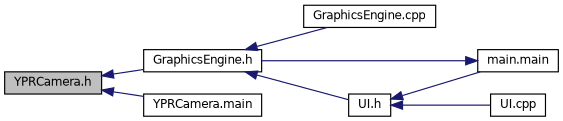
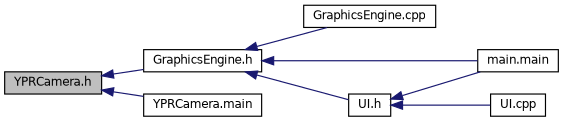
  digraph {
    rankdir=LR
    node [color=black fillcolor=white fontname=Helvetica fontsize=10 shape=record style=filled]
    edge [color=midnightblue dir=back fontname=Helvetica fontsize=10 labelfontname=Helvetica labelfontsize=10 style=solid]
    n1 [fillcolor=grey75 fontcolor=black height=0.2 label="YPRCamera.h" width=0.4]
    n2 [height=0.2 label="GraphicsEngine.h" width=0.4]
    n3 [height=0.2 label="YPRCamera.main" width=0.4]
    n4 [height=0.2 label="GraphicsEngine.cpp" width=0.4]
    n5 [height=0.2 label="main.main" width=0.4]
    n6 [height=0.2 label="UI.h" width=0.4]
    n7 [height=0.2 label="UI.cpp" width=0.4]
    n1 -> n2
    n1 -> n3
    n2 -> n4
-   n5 -> n2
+   n2 -> n5
    n2 -> n6
    n6 -> n5
    n6 -> n7
  }
